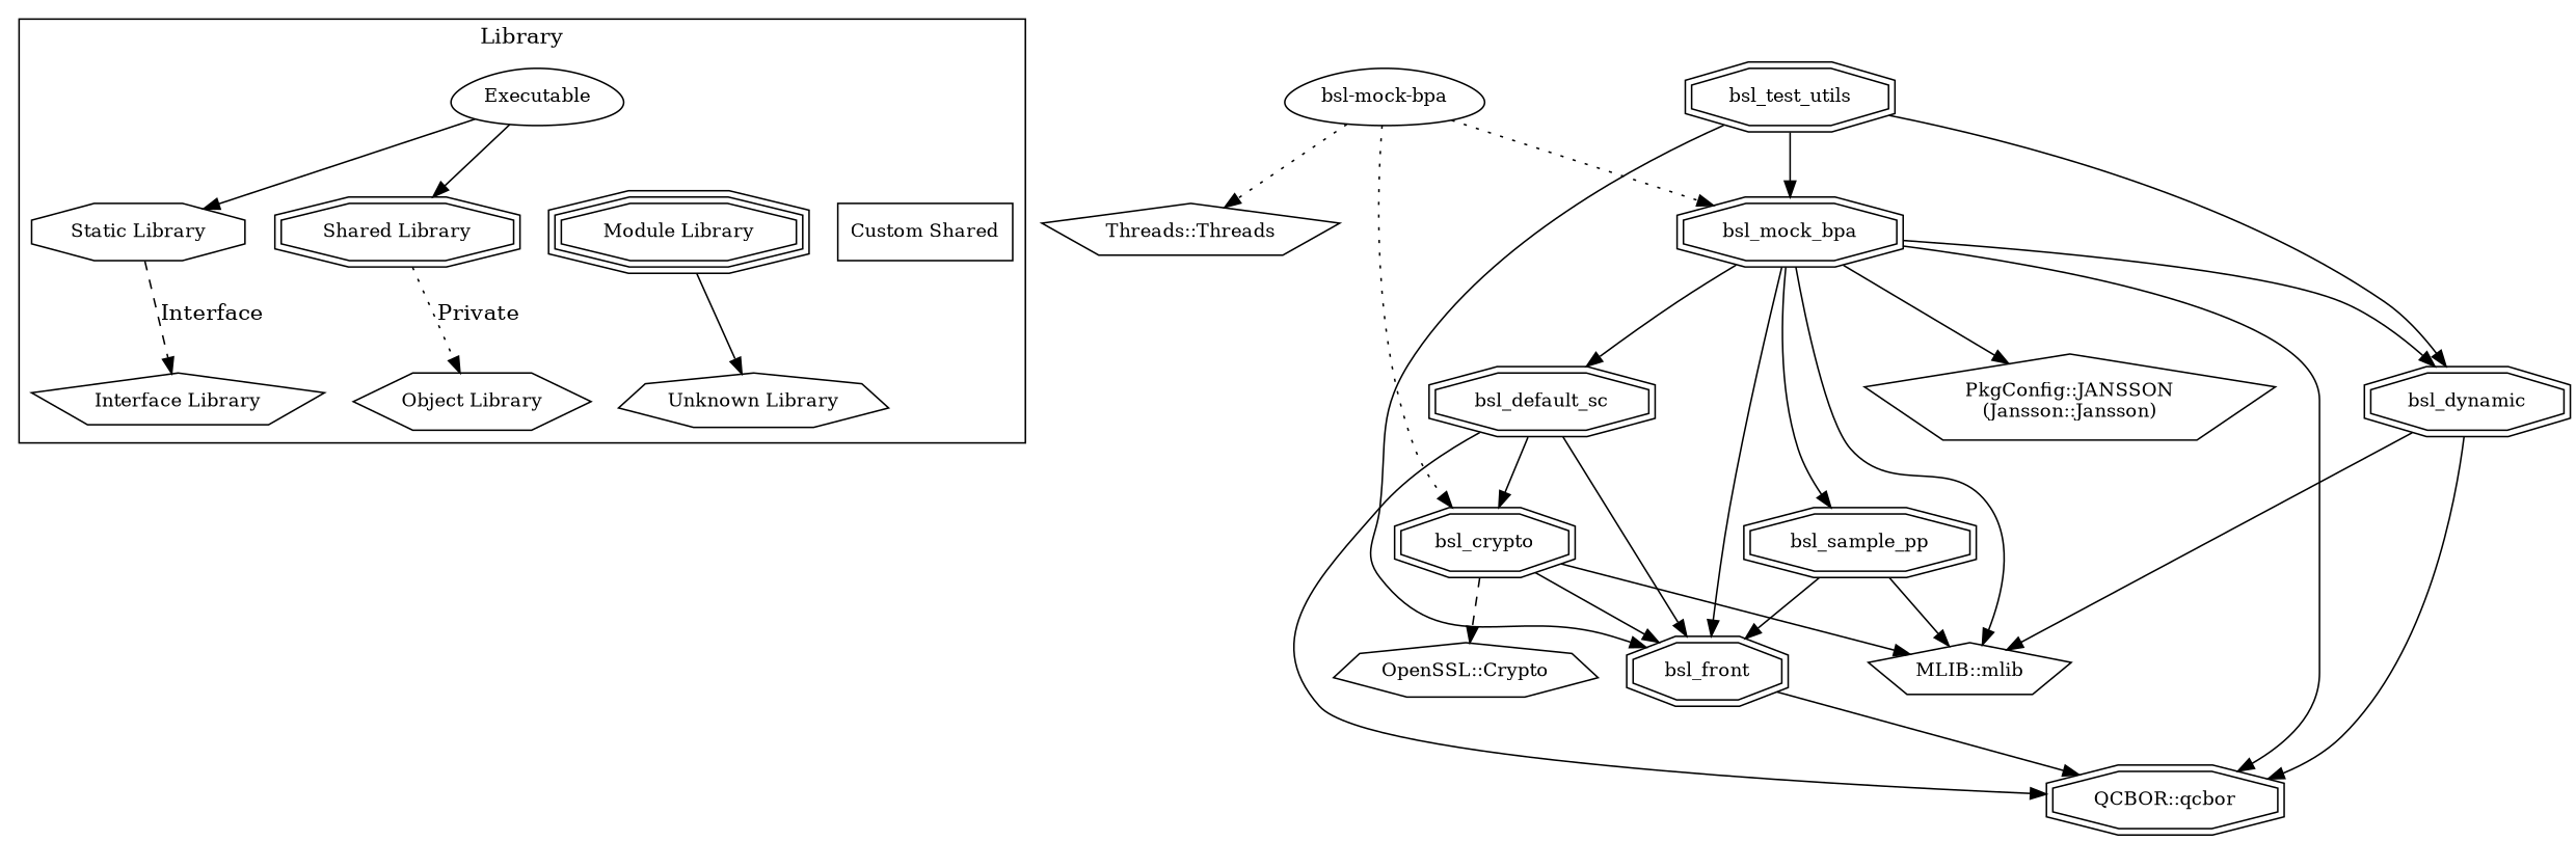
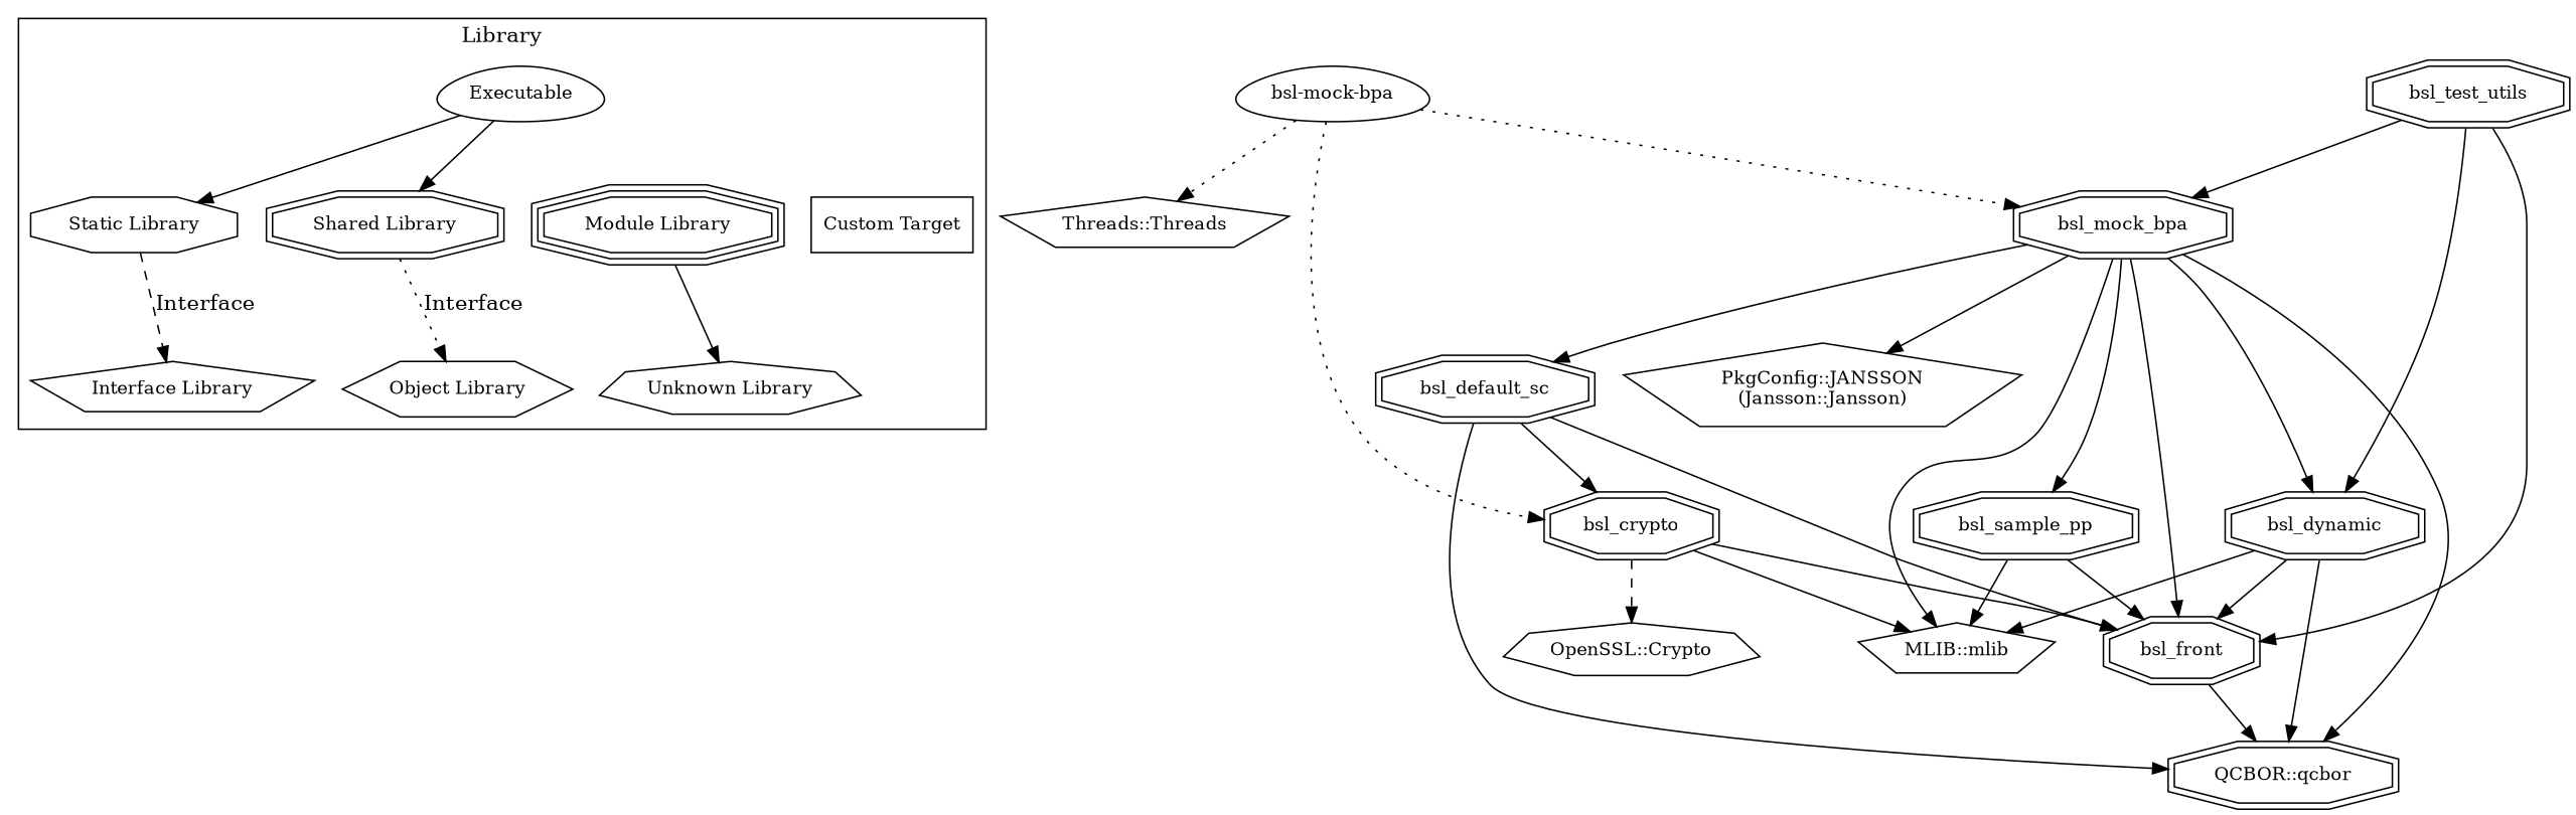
  digraph {
    node [fontsize=12 shape=doubleoctagon]
    n1 [label=Executable shape=egg]
    n2 [label="Static Library" shape=octagon]
    n3 [label="Shared Library"]
    n4 [label="Module Library" shape=tripleoctagon]
-   n5 [label="Custom Shared" shape=box]
+   n5 [label="Custom Target" shape=box]
    n6 [label="Interface Library" shape=pentagon]
    n7 [label="Object Library" shape=hexagon]
    n8 [label="Unknown Library" shape=septagon]
    n9 [label="bsl-mock-bpa" shape=egg]
    n10 [label="Threads::Threads" shape=pentagon]
    n11 [label=bsl_crypto]
    n12 [label=bsl_mock_bpa]
    n13 [label="MLIB::mlib" shape=pentagon]
    n14 [label="OpenSSL::Crypto" shape=septagon]
    n15 [label=bsl_front]
    n16 [label="QCBOR::qcbor"]
    n17 [label="PkgConfig::JANSSON\n(Jansson::Jansson)" shape=pentagon]
    n18 [label=bsl_default_sc]
    n19 [label=bsl_dynamic]
    n20 [label=bsl_sample_pp]
    n21 [label=bsl_test_utils]
    subgraph cluster_1 {
      color=black
      label=Library
      n1
      n2
      n3
      n4
      n5
      n6
      n7
      n8
    }
    n1 -> n2 [style=solid]
    n1 -> n3 [style=solid]
    n1 -> n4 [style=invis]
    n1 -> n5 [style=invis]
    n2 -> n6 [label=Interface style=dashed]
-   n3 -> n7 [label=Private style=dotted]
+   n3 -> n7 [label=Interface style=dotted]
    n4 -> n8 [style=solid]
    n9 -> n10 [style=dotted]
    n9 -> n11 [style=dotted]
    n9 -> n12 [style=dotted]
    n11 -> n13
    n11 -> n14 [style=dashed]
    n11 -> n15
    n12 -> n13
    n12 -> n15
    n12 -> n16
    n12 -> n17
    n12 -> n18
    n12 -> n19
    n12 -> n20
    n15 -> n16
    n18 -> n11
    n18 -> n15
    n18 -> n16
    n19 -> n13
+   n19 -> n15
    n19 -> n16
    n20 -> n13
    n20 -> n15
    n21 -> n12
    n21 -> n15
    n21 -> n19
  }
